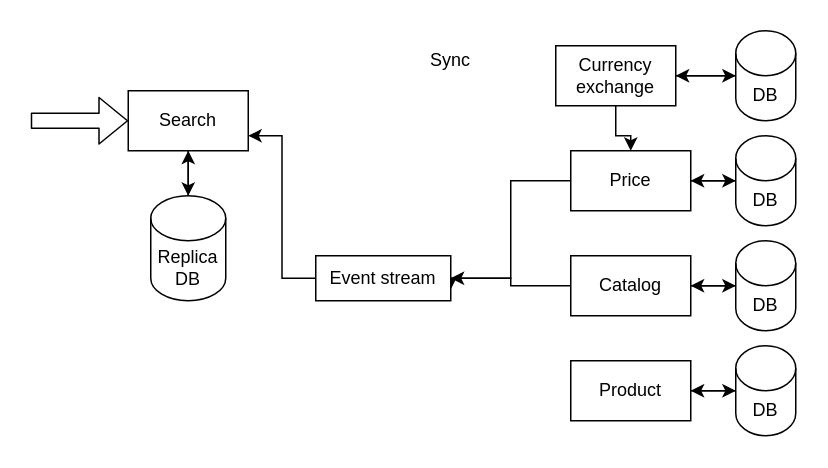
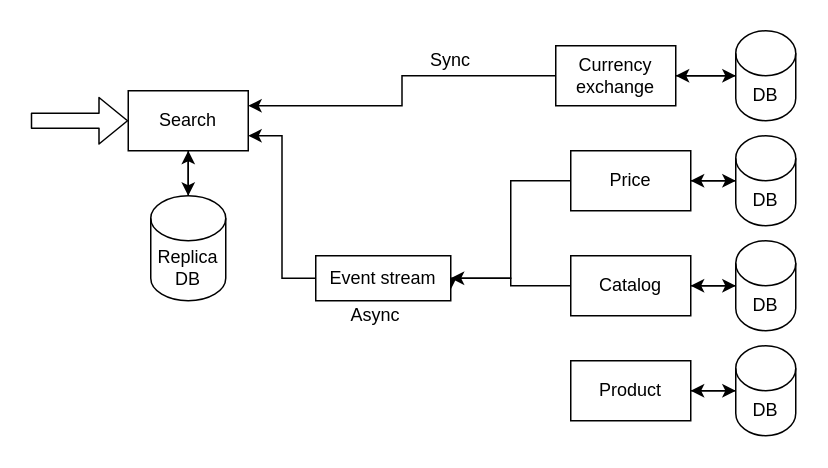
  <mxCell id="0" />
  <mxCell id="1" parent="0" />
  <mxCell id="2" style="edgeStyle=orthogonalEdgeStyle;rounded=0;orthogonalLoop=1;jettySize=auto;html=1;" edge="1" parent="1" source="3" target="5"><mxGeometry relative="1" as="geometry" /></mxCell>
  <mxCell id="3" value="Search" style="rounded=0;whiteSpace=wrap;html=1;" vertex="1" parent="1"><mxGeometry x="85" y="60" width="80" height="40" as="geometry" /></mxCell>
  <mxCell id="4" style="edgeStyle=orthogonalEdgeStyle;rounded=0;orthogonalLoop=1;jettySize=auto;html=1;" edge="1" parent="1" source="5" target="3"><mxGeometry relative="1" as="geometry" /></mxCell>
  <mxCell id="5" value="Replica DB" style="shape=cylinder3;whiteSpace=wrap;html=1;boundedLbl=1;backgroundOutline=1;size=15;" vertex="1" parent="1"><mxGeometry x="100" y="130" width="50" height="70" as="geometry" /></mxCell>
  <mxCell id="6" style="edgeStyle=orthogonalEdgeStyle;rounded=0;orthogonalLoop=1;jettySize=auto;html=1;" edge="1" parent="1" source="8" target="19"><mxGeometry relative="1" as="geometry" /></mxCell>
  <mxCell id="7" style="edgeStyle=orthogonalEdgeStyle;rounded=0;orthogonalLoop=1;jettySize=auto;html=1;entryX=1;entryY=0.75;entryDx=0;entryDy=0;" edge="1" parent="1" source="8" target="27"><mxGeometry relative="1" as="geometry"><Array as="points"><mxPoint x="340" y="120" /><mxPoint x="340" y="185" /><mxPoint x="300" y="185" /></Array></mxGeometry></mxCell>
  <mxCell id="8" value="Price" style="rounded=0;whiteSpace=wrap;html=1;" vertex="1" parent="1"><mxGeometry x="380" y="100" width="80" height="40" as="geometry" /></mxCell>
  <mxCell id="9" style="edgeStyle=orthogonalEdgeStyle;rounded=0;orthogonalLoop=1;jettySize=auto;html=1;" edge="1" parent="1" source="11" target="21"><mxGeometry relative="1" as="geometry" /></mxCell>
  <mxCell id="10" style="edgeStyle=orthogonalEdgeStyle;rounded=0;orthogonalLoop=1;jettySize=auto;html=1;" edge="1" parent="1" source="11" target="27"><mxGeometry relative="1" as="geometry" /></mxCell>
  <mxCell id="11" value="Catalog" style="rounded=0;whiteSpace=wrap;html=1;" vertex="1" parent="1"><mxGeometry x="380" y="170" width="80" height="40" as="geometry" /></mxCell>
- <mxCell id="12" style="edgeStyle=orthogonalEdgeStyle;rounded=0;orthogonalLoop=1;jettySize=auto;html=1;" edge="1" parent="1" source="14" target="8"><mxGeometry relative="1" as="geometry" /></mxCell>
+ <mxCell id="12" style="edgeStyle=orthogonalEdgeStyle;rounded=0;orthogonalLoop=1;jettySize=auto;html=1;entryX=1;entryY=0.25;entryDx=0;entryDy=0;" edge="1" parent="1" source="14" target="3"><mxGeometry relative="1" as="geometry" /></mxCell>
  <mxCell id="13" style="edgeStyle=orthogonalEdgeStyle;rounded=0;orthogonalLoop=1;jettySize=auto;html=1;" edge="1" parent="1" source="14" target="23"><mxGeometry relative="1" as="geometry" /></mxCell>
  <mxCell id="14" value="&lt;div&gt;Currency&lt;/div&gt;&lt;div&gt;exchange&lt;br&gt;&lt;/div&gt;" style="rounded=0;whiteSpace=wrap;html=1;" vertex="1" parent="1"><mxGeometry x="370" y="30" width="80" height="40" as="geometry" /></mxCell>
  <mxCell id="15" style="edgeStyle=orthogonalEdgeStyle;rounded=0;orthogonalLoop=1;jettySize=auto;html=1;entryX=0;entryY=0.5;entryDx=0;entryDy=0;entryPerimeter=0;" edge="1" parent="1" source="16" target="25"><mxGeometry relative="1" as="geometry" /></mxCell>
  <mxCell id="16" value="Product" style="rounded=0;whiteSpace=wrap;html=1;" vertex="1" parent="1"><mxGeometry x="380" y="240" width="80" height="40" as="geometry" /></mxCell>
  <mxCell id="17" value="" style="shape=flexArrow;endArrow=classic;html=1;entryX=0;entryY=0.5;entryDx=0;entryDy=0;" edge="1" parent="1" target="3"><mxGeometry width="50" height="50" relative="1" as="geometry"><mxPoint x="20" y="80" as="sourcePoint" /><mxPoint x="260" y="220" as="targetPoint" /></mxGeometry></mxCell>
  <mxCell id="18" style="edgeStyle=orthogonalEdgeStyle;rounded=0;orthogonalLoop=1;jettySize=auto;html=1;" edge="1" parent="1" source="19" target="8"><mxGeometry relative="1" as="geometry" /></mxCell>
  <mxCell id="19" value="DB" style="shape=cylinder3;whiteSpace=wrap;html=1;boundedLbl=1;backgroundOutline=1;size=15;" vertex="1" parent="1"><mxGeometry x="490" y="90" width="40" height="60" as="geometry" /></mxCell>
  <mxCell id="20" style="edgeStyle=orthogonalEdgeStyle;rounded=0;orthogonalLoop=1;jettySize=auto;html=1;" edge="1" parent="1" source="21" target="11"><mxGeometry relative="1" as="geometry" /></mxCell>
  <mxCell id="21" value="DB" style="shape=cylinder3;whiteSpace=wrap;html=1;boundedLbl=1;backgroundOutline=1;size=15;" vertex="1" parent="1"><mxGeometry x="490" y="160" width="40" height="60" as="geometry" /></mxCell>
  <mxCell id="22" style="edgeStyle=orthogonalEdgeStyle;rounded=0;orthogonalLoop=1;jettySize=auto;html=1;" edge="1" parent="1" source="23" target="14"><mxGeometry relative="1" as="geometry" /></mxCell>
  <mxCell id="23" value="DB" style="shape=cylinder3;whiteSpace=wrap;html=1;boundedLbl=1;backgroundOutline=1;size=15;" vertex="1" parent="1"><mxGeometry x="490" y="20" width="40" height="60" as="geometry" /></mxCell>
  <mxCell id="24" style="edgeStyle=orthogonalEdgeStyle;rounded=0;orthogonalLoop=1;jettySize=auto;html=1;" edge="1" parent="1" source="25" target="16"><mxGeometry relative="1" as="geometry" /></mxCell>
  <mxCell id="25" value="DB" style="shape=cylinder3;whiteSpace=wrap;html=1;boundedLbl=1;backgroundOutline=1;size=15;" vertex="1" parent="1"><mxGeometry x="490" y="230" width="40" height="60" as="geometry" /></mxCell>
  <mxCell id="26" style="edgeStyle=orthogonalEdgeStyle;rounded=0;orthogonalLoop=1;jettySize=auto;html=1;entryX=1;entryY=0.75;entryDx=0;entryDy=0;" edge="1" parent="1" source="27" target="3"><mxGeometry relative="1" as="geometry" /></mxCell>
  <mxCell id="27" value="Event stream" style="rounded=0;whiteSpace=wrap;html=1;" vertex="1" parent="1"><mxGeometry x="210" y="170" width="90" height="30" as="geometry" /></mxCell>
  <mxCell id="28" value="Sync" style="text;html=1;strokeColor=none;fillColor=none;align=center;verticalAlign=middle;whiteSpace=wrap;rounded=0;" vertex="1" parent="1"><mxGeometry x="280" y="30" width="40" height="20" as="geometry" /></mxCell>
+ <mxCell id="29" value="Async" style="text;html=1;strokeColor=none;fillColor=none;align=center;verticalAlign=middle;whiteSpace=wrap;rounded=0;" vertex="1" parent="1"><mxGeometry x="230" y="200" width="40" height="20" as="geometry" /></mxCell>
